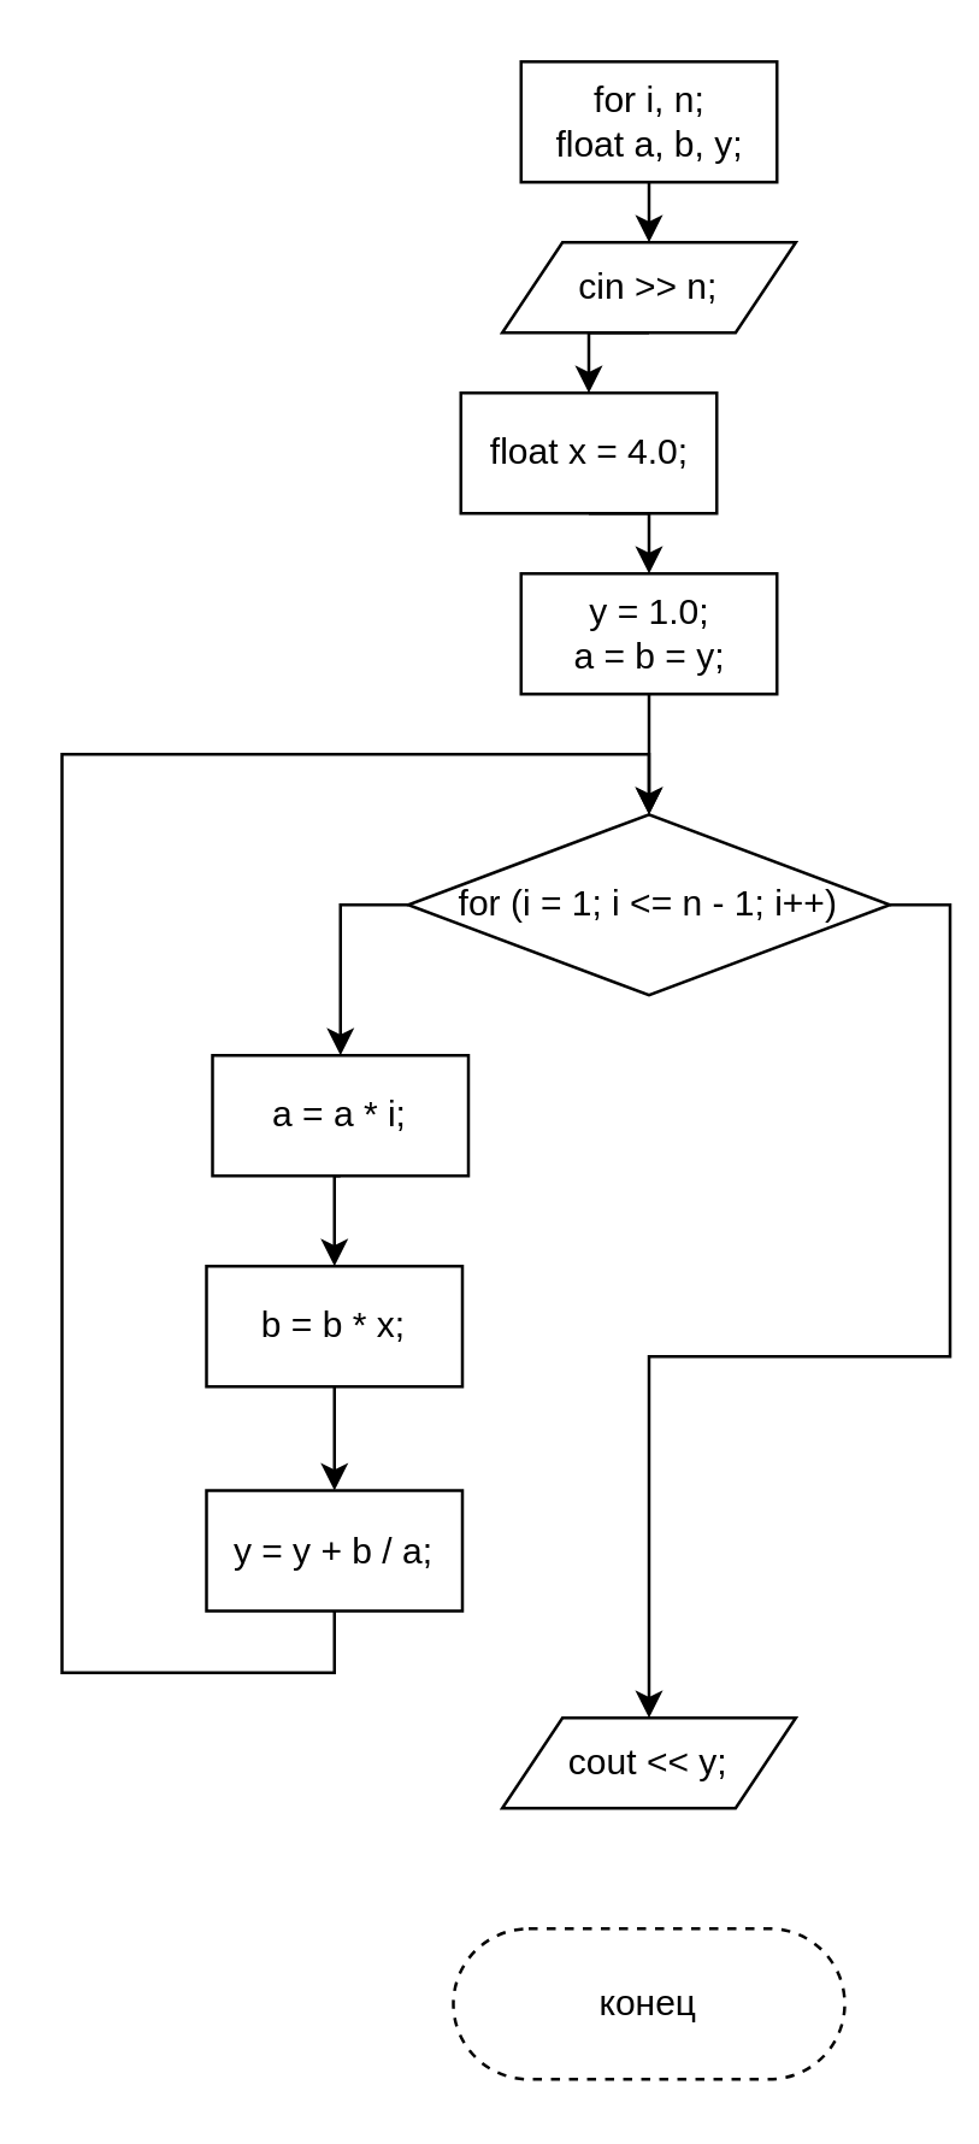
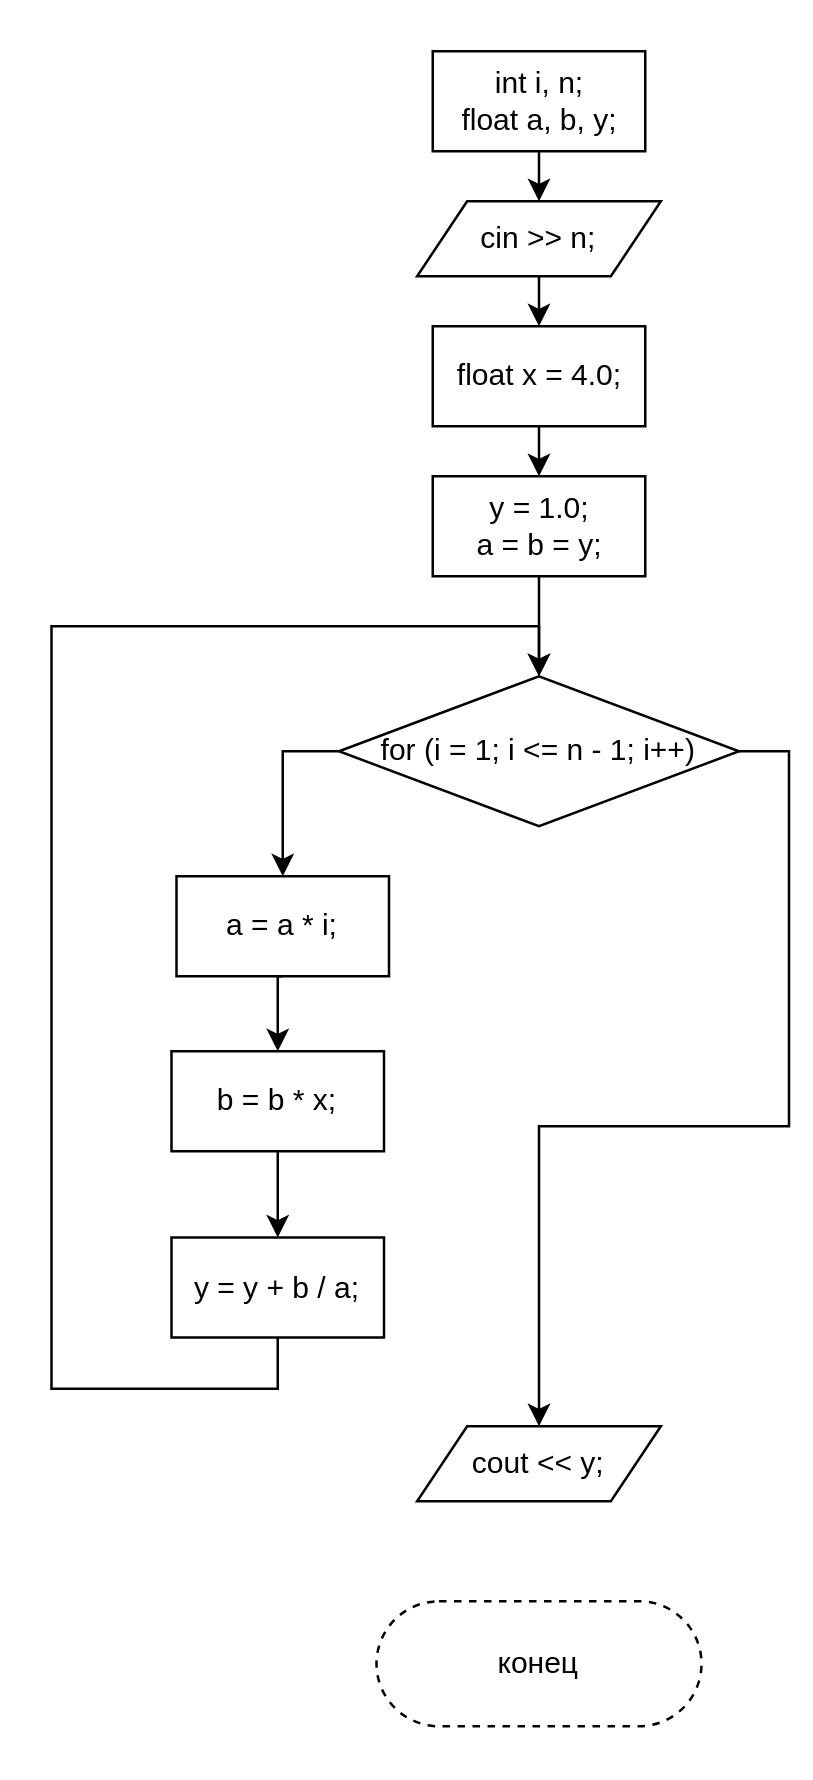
  <mxCell id="0" />
  <mxCell id="1" parent="0" />
  <mxCell id="2" style="edgeStyle=orthogonalEdgeStyle;rounded=0;orthogonalLoop=1;jettySize=auto;html=1;exitX=0.5;exitY=1;exitDx=0;exitDy=0;entryX=0.5;entryY=0;entryDx=0;entryDy=0;" edge="1" parent="1" source="3" target="5"><mxGeometry relative="1" as="geometry" /></mxCell>
- <mxCell id="3" value="&lt;div&gt;for i, n;&lt;/div&gt;&lt;div&gt;&lt;span&gt;&#09;&lt;/span&gt;float a, b, y;&lt;/div&gt;" style="rounded=0;whiteSpace=wrap;html=1;" vertex="1" parent="1"><mxGeometry x="172.5" y="20" width="85" height="40" as="geometry" /></mxCell>
+ <mxCell id="3" value="&lt;div&gt;int i, n;&lt;/div&gt;&lt;div&gt;&lt;span&gt;&#09;&lt;/span&gt;float a, b, y;&lt;/div&gt;" style="rounded=0;whiteSpace=wrap;html=1;" vertex="1" parent="1"><mxGeometry x="172.5" y="20" width="85" height="40" as="geometry" /></mxCell>
  <mxCell id="4" style="edgeStyle=orthogonalEdgeStyle;rounded=0;orthogonalLoop=1;jettySize=auto;html=1;exitX=0.5;exitY=1;exitDx=0;exitDy=0;entryX=0.5;entryY=0;entryDx=0;entryDy=0;" edge="1" parent="1" source="5" target="7"><mxGeometry relative="1" as="geometry" /></mxCell>
  <mxCell id="5" value="cin &amp;gt;&amp;gt; n;" style="shape=parallelogram;perimeter=parallelogramPerimeter;whiteSpace=wrap;html=1;fixedSize=1;rounded=1;arcSize=0;" vertex="1" parent="1"><mxGeometry x="166.25" y="80" width="97.5" height="30" as="geometry" /></mxCell>
  <mxCell id="6" style="edgeStyle=orthogonalEdgeStyle;rounded=0;orthogonalLoop=1;jettySize=auto;html=1;exitX=0.5;exitY=1;exitDx=0;exitDy=0;entryX=0.5;entryY=0;entryDx=0;entryDy=0;" edge="1" parent="1" source="7" target="9"><mxGeometry relative="1" as="geometry" /></mxCell>
- <mxCell id="7" value="float x = 4.0;" style="rounded=0;whiteSpace=wrap;html=1;" vertex="1" parent="1"><mxGeometry x="152.5" y="130" width="85" height="40" as="geometry" /></mxCell>
+ <mxCell id="7" value="float x = 4.0;" style="rounded=0;whiteSpace=wrap;html=1;" vertex="1" parent="1"><mxGeometry x="172.5" y="130" width="85" height="40" as="geometry" /></mxCell>
  <mxCell id="8" style="edgeStyle=orthogonalEdgeStyle;rounded=0;orthogonalLoop=1;jettySize=auto;html=1;exitX=0.5;exitY=1;exitDx=0;exitDy=0;entryX=0.5;entryY=0;entryDx=0;entryDy=0;" edge="1" parent="1" source="9" target="12"><mxGeometry relative="1" as="geometry" /></mxCell>
  <mxCell id="9" value="&lt;div&gt;y = 1.0;&lt;/div&gt;&lt;div&gt;&lt;span&gt;&#09;&lt;/span&gt;a = b = y;&lt;/div&gt;" style="rounded=0;whiteSpace=wrap;html=1;" vertex="1" parent="1"><mxGeometry x="172.5" y="190" width="85" height="40" as="geometry" /></mxCell>
  <mxCell id="10" style="edgeStyle=orthogonalEdgeStyle;rounded=0;orthogonalLoop=1;jettySize=auto;html=1;exitX=0;exitY=0.5;exitDx=0;exitDy=0;entryX=0.5;entryY=0;entryDx=0;entryDy=0;" edge="1" parent="1" source="12" target="14"><mxGeometry relative="1" as="geometry" /></mxCell>
  <mxCell id="11" style="edgeStyle=orthogonalEdgeStyle;rounded=0;orthogonalLoop=1;jettySize=auto;html=1;exitX=1;exitY=0.5;exitDx=0;exitDy=0;entryX=0.5;entryY=0;entryDx=0;entryDy=0;" edge="1" parent="1" source="12" target="19"><mxGeometry relative="1" as="geometry" /></mxCell>
  <mxCell id="12" value="for (i = 1; i &amp;lt;= n - 1; i++)" style="rhombus;whiteSpace=wrap;html=1;rounded=1;arcSize=0;" vertex="1" parent="1"><mxGeometry x="135" y="270" width="160" height="60" as="geometry" /></mxCell>
  <mxCell id="13" style="edgeStyle=orthogonalEdgeStyle;rounded=0;orthogonalLoop=1;jettySize=auto;html=1;exitX=0.5;exitY=1;exitDx=0;exitDy=0;entryX=0.5;entryY=0;entryDx=0;entryDy=0;" edge="1" parent="1" source="14" target="16"><mxGeometry relative="1" as="geometry" /></mxCell>
  <mxCell id="14" value="a = a * i;" style="rounded=0;whiteSpace=wrap;html=1;" vertex="1" parent="1"><mxGeometry x="70" y="350" width="85" height="40" as="geometry" /></mxCell>
  <mxCell id="15" style="edgeStyle=orthogonalEdgeStyle;rounded=0;orthogonalLoop=1;jettySize=auto;html=1;exitX=0.5;exitY=1;exitDx=0;exitDy=0;entryX=0.5;entryY=0;entryDx=0;entryDy=0;" edge="1" parent="1" source="16" target="18"><mxGeometry relative="1" as="geometry" /></mxCell>
  <mxCell id="16" value="b = b * x;" style="rounded=0;whiteSpace=wrap;html=1;" vertex="1" parent="1"><mxGeometry x="68" y="420" width="85" height="40" as="geometry" /></mxCell>
  <mxCell id="17" style="edgeStyle=orthogonalEdgeStyle;rounded=0;orthogonalLoop=1;jettySize=auto;html=1;exitX=0.5;exitY=1;exitDx=0;exitDy=0;entryX=0.5;entryY=0;entryDx=0;entryDy=0;" edge="1" parent="1" source="18" target="12"><mxGeometry relative="1" as="geometry"><Array as="points"><mxPoint x="111" y="555" /><mxPoint x="20" y="555" /><mxPoint x="20" y="250" /><mxPoint x="215" y="250" /></Array></mxGeometry></mxCell>
  <mxCell id="18" value="y = y + b / a;" style="rounded=0;whiteSpace=wrap;html=1;" vertex="1" parent="1"><mxGeometry x="68" y="494.5" width="85" height="40" as="geometry" /></mxCell>
  <mxCell id="19" value="cout &amp;lt;&amp;lt; y;" style="shape=parallelogram;perimeter=parallelogramPerimeter;whiteSpace=wrap;html=1;fixedSize=1;rounded=1;arcSize=0;" vertex="1" parent="1"><mxGeometry x="166.25" y="570" width="97.5" height="30" as="geometry" /></mxCell>
  <mxCell id="20" value="конец" style="rounded=1;whiteSpace=wrap;html=1;arcSize=50;dashed=1;" vertex="1" parent="1"><mxGeometry x="150" y="640" width="130" height="50" as="geometry" /></mxCell>
